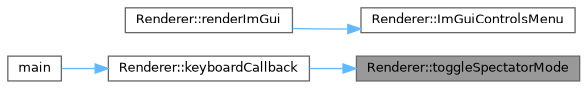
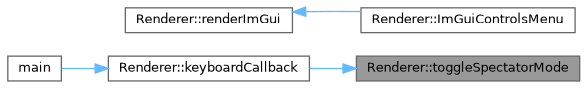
  digraph {
    rankdir=RL
    node [color=grey40 fillcolor=white fontname=Helvetica fontsize=10 shape=box style=filled]
    edge [color=steelblue1 dir=back fontname=Helvetica fontsize=10 labelfontname=Helvetica labelfontsize=10 style=solid]
    n1 [color=gray40 fillcolor=grey60 fontcolor=black height=0.2 label="Renderer::toggleSpectatorMode" width=0.4]
    n2 [height=0.2 label="Renderer::keyboardCallback" width=0.4]
    n3 [height=0.2 label="Renderer::ImGuiControlsMenu" width=0.4]
    n4 [height=0.2 label="Renderer::renderImGui" width=0.4]
    n5 [height=0.2 label=main width=0.4]
    n1 -> n2
    n2 -> n5
-   n3 -> n4
+   n4 -> n3
  }
